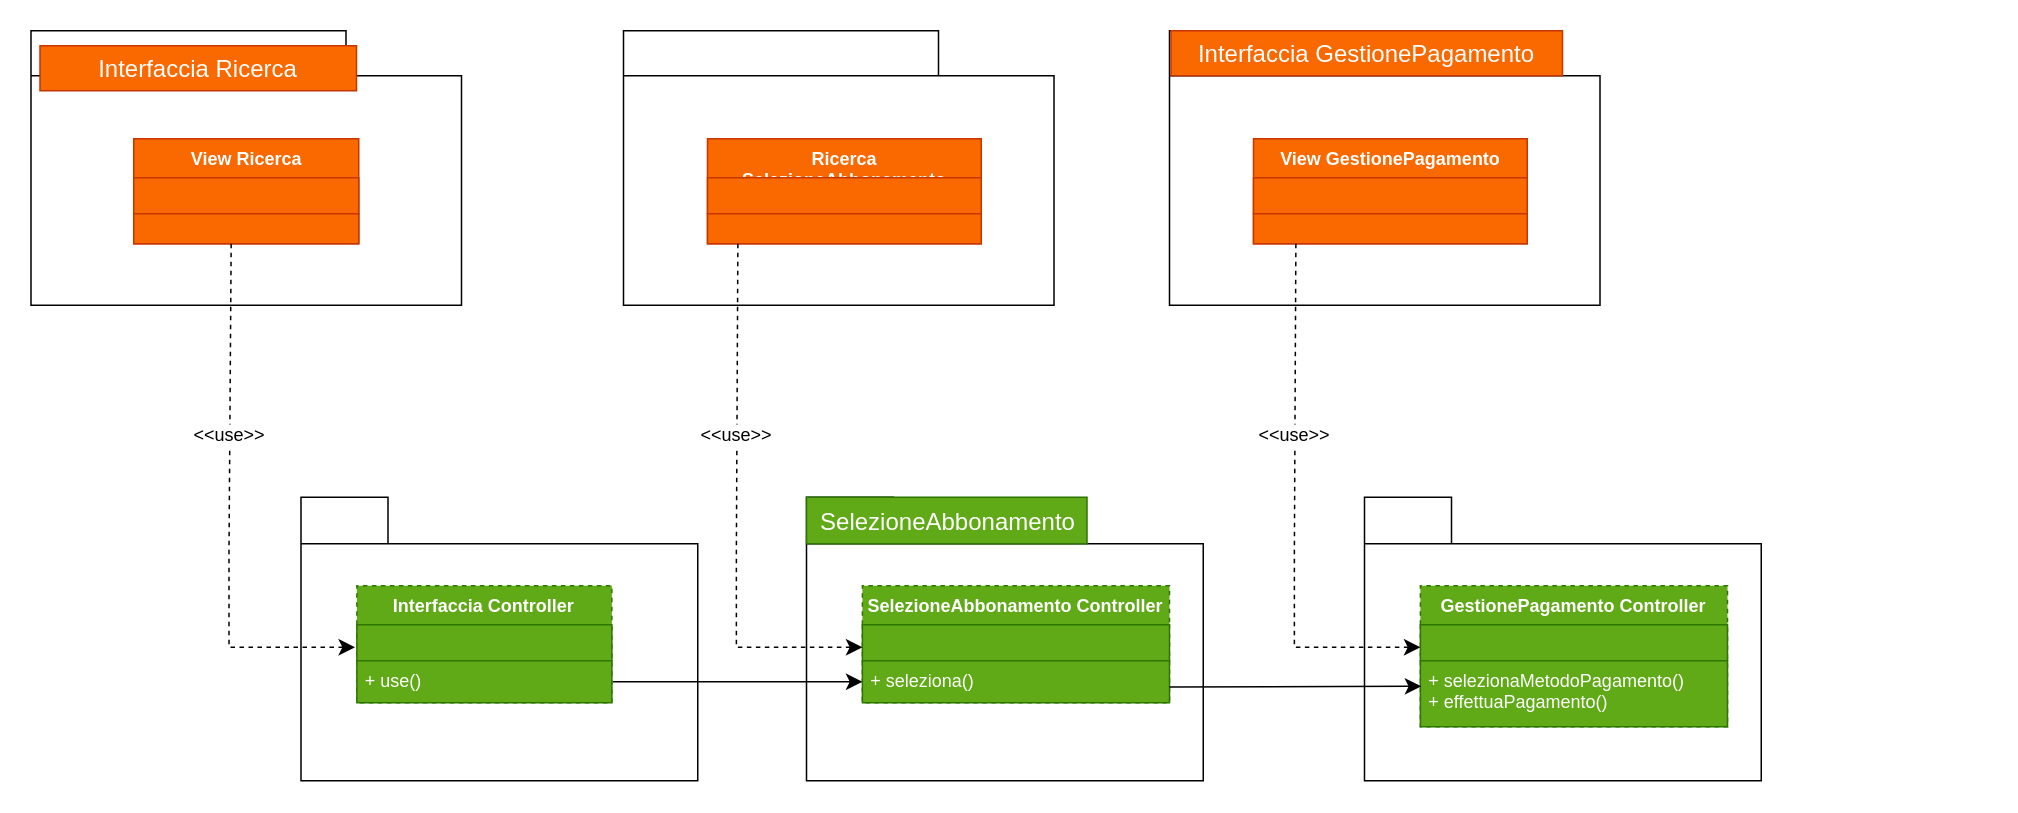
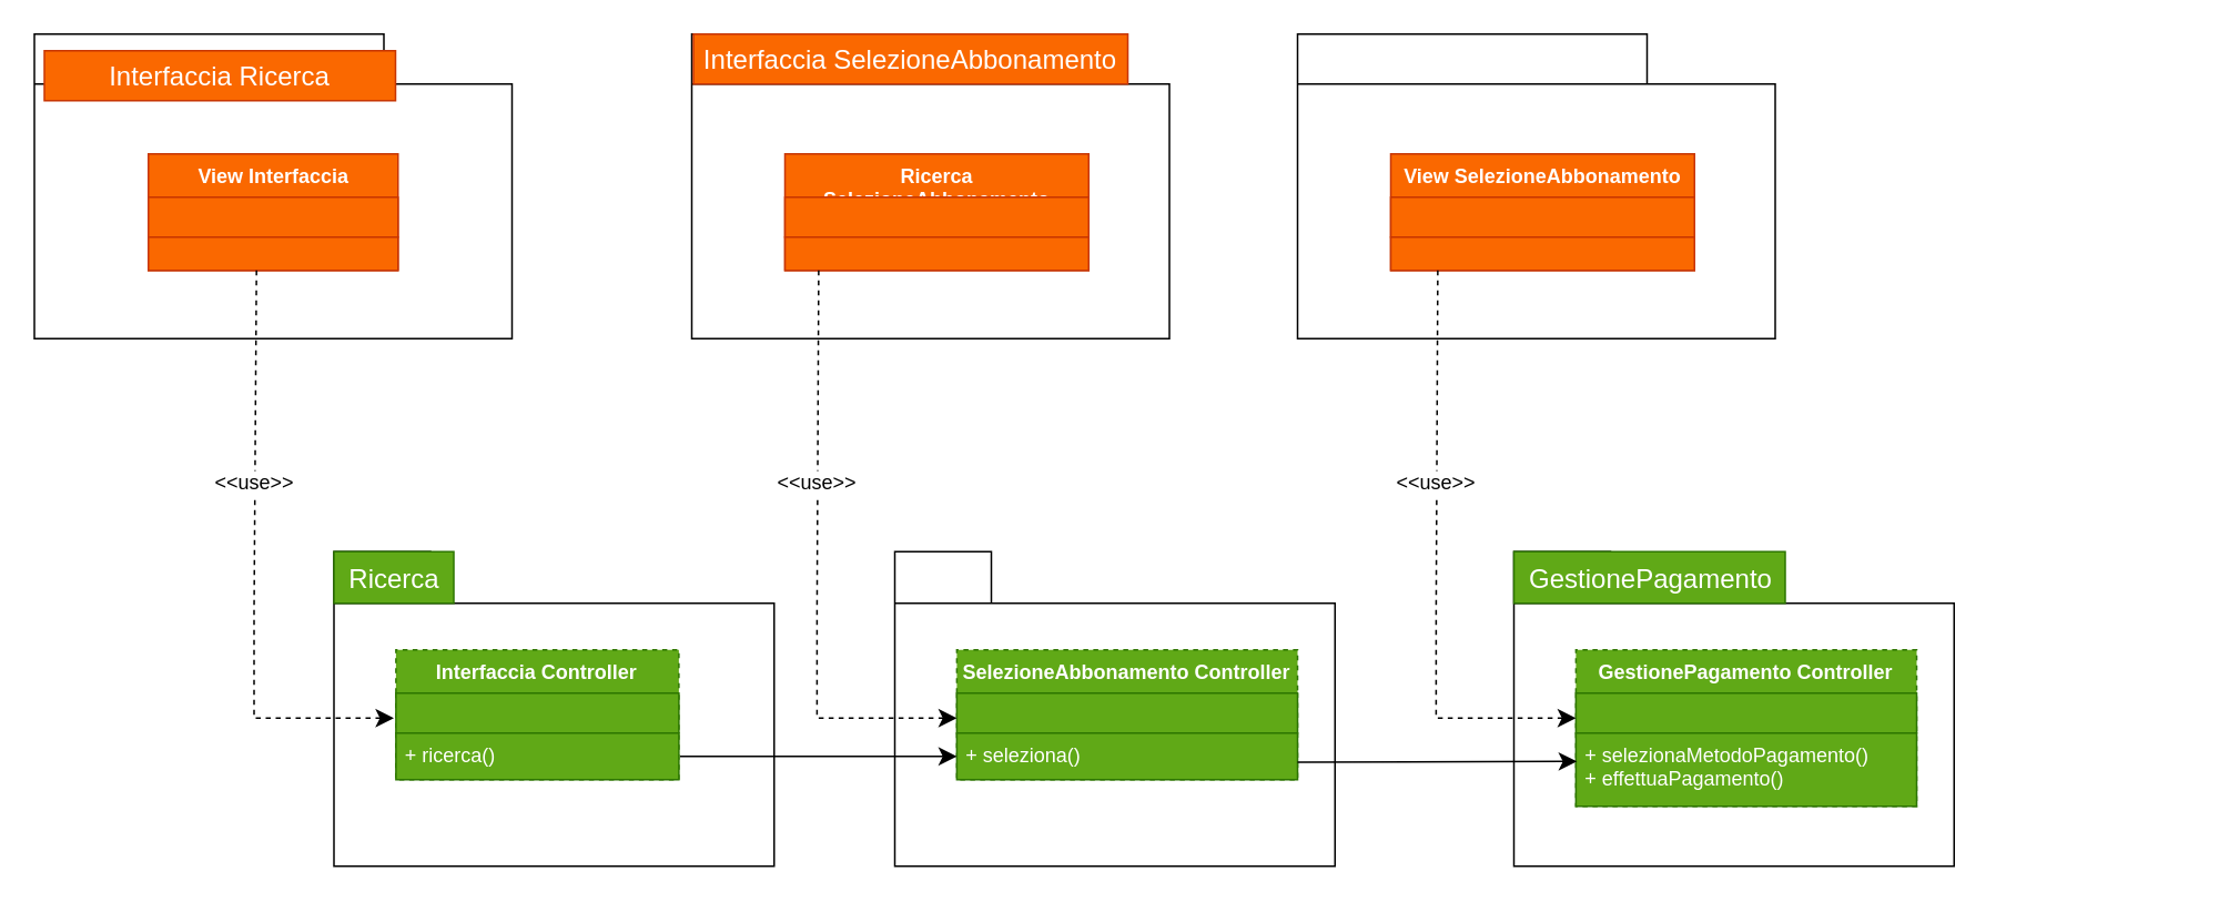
  <mxCell id="0" />
  <mxCell id="1" parent="0" />
  <mxCell id="2" value="" style="shape=folder;fontStyle=1;spacingTop=10;tabWidth=210;tabHeight=30;tabPosition=left;html=1;whiteSpace=wrap;" vertex="1" parent="1"><mxGeometry x="20" y="20" width="287" height="183" as="geometry" /></mxCell>
  <mxCell id="3" value="&lt;font color=&quot;#ffffff&quot;&gt;Interfaccia Ricerca&lt;/font&gt;" style="text;strokeColor=#C73500;fillColor=#fa6800;html=1;align=center;verticalAlign=middle;whiteSpace=wrap;rounded=0;fontSize=16;fontColor=#000000;" vertex="1" parent="1"><mxGeometry x="26" y="30" width="211" height="30" as="geometry" /></mxCell>
  <mxCell id="4" style="edgeStyle=none;curved=1;rounded=0;orthogonalLoop=1;jettySize=auto;html=1;exitX=0.5;exitY=0;exitDx=0;exitDy=0;fontSize=12;startSize=8;endSize=8;" edge="1" parent="1"><mxGeometry relative="1" as="geometry"><mxPoint x="371" y="106" as="sourcePoint" /><mxPoint x="371" y="106" as="targetPoint" /></mxGeometry></mxCell>
  <mxCell id="5" value="" style="shape=folder;fontStyle=1;spacingTop=10;tabWidth=58;tabHeight=31;tabPosition=left;html=1;whiteSpace=wrap;" vertex="1" parent="1"><mxGeometry x="200" y="331" width="264.5" height="189" as="geometry" /></mxCell>
- <mxCell id="7" value="&lt;font color=&quot;#ffffff&quot;&gt;View Ricerca&lt;/font&gt;" style="swimlane;fontStyle=1;align=center;verticalAlign=top;childLayout=stackLayout;horizontal=1;startSize=26;horizontalStack=0;resizeParent=1;resizeParentMax=0;resizeLast=0;collapsible=1;marginBottom=0;whiteSpace=wrap;html=1;fillColor=#fa6800;fontColor=#000000;strokeColor=#C73500;" vertex="1" parent="1"><mxGeometry x="88.5" y="92" width="150" height="70" as="geometry" /></mxCell>
+ <mxCell id="6" value="Ricerca" style="text;html=1;align=center;verticalAlign=middle;resizable=0;points=[];autosize=1;fontSize=16;fillColor=#60a917;fontColor=#ffffff;strokeColor=#2D7600;" vertex="1" parent="1"><mxGeometry x="200" y="331" width="72" height="31" as="geometry" /></mxCell>
+ <mxCell id="7" value="&lt;font color=&quot;#ffffff&quot;&gt;View Interfaccia&lt;/font&gt;" style="swimlane;fontStyle=1;align=center;verticalAlign=top;childLayout=stackLayout;horizontal=1;startSize=26;horizontalStack=0;resizeParent=1;resizeParentMax=0;resizeLast=0;collapsible=1;marginBottom=0;whiteSpace=wrap;html=1;fillColor=#fa6800;fontColor=#000000;strokeColor=#C73500;" vertex="1" parent="1"><mxGeometry x="88.5" y="92" width="150" height="70" as="geometry" /></mxCell>
  <mxCell id="8" value="" style="text;strokeColor=#C73500;fillColor=#fa6800;align=left;verticalAlign=top;spacingLeft=4;spacingRight=4;overflow=hidden;rotatable=0;points=[[0,0.5],[1,0.5]];portConstraint=eastwest;whiteSpace=wrap;html=1;fontColor=#000000;" vertex="1" parent="7"><mxGeometry y="26" width="150" height="24" as="geometry" /></mxCell>
  <mxCell id="9" value="" style="line;strokeWidth=1;fillColor=#fa6800;align=left;verticalAlign=middle;spacingTop=-1;spacingLeft=3;spacingRight=3;rotatable=0;labelPosition=right;points=[];portConstraint=eastwest;strokeColor=#FF8000;fontColor=#000000;" vertex="1" parent="7"><mxGeometry y="50" width="150" as="geometry" /></mxCell>
  <mxCell id="10" value="&lt;div&gt;&lt;br&gt;&lt;/div&gt;&lt;div&gt;&lt;br&gt;&lt;/div&gt;" style="text;strokeColor=#C73500;fillColor=#fa6800;align=left;verticalAlign=top;spacingLeft=4;spacingRight=4;overflow=hidden;rotatable=0;points=[[0,0.5],[1,0.5]];portConstraint=eastwest;whiteSpace=wrap;html=1;fontColor=#000000;" vertex="1" parent="7"><mxGeometry y="50" width="150" height="20" as="geometry" /></mxCell>
  <mxCell id="11" value="Interfaccia Controller" style="swimlane;fontStyle=1;align=center;verticalAlign=top;childLayout=stackLayout;horizontal=1;startSize=26;horizontalStack=0;resizeParent=1;resizeParentMax=0;resizeLast=0;collapsible=1;marginBottom=0;whiteSpace=wrap;html=1;fillColor=#60a917;fontColor=#ffffff;strokeColor=#2D7600;dashed=1;" vertex="1" parent="1"><mxGeometry x="237.25" y="390" width="170" height="78" as="geometry" /></mxCell>
  <mxCell id="12" value="" style="text;strokeColor=#2D7600;fillColor=#60a917;align=left;verticalAlign=top;spacingLeft=4;spacingRight=4;overflow=hidden;rotatable=0;points=[[0,0.5],[1,0.5]];portConstraint=eastwest;whiteSpace=wrap;html=1;fontColor=#ffffff;" vertex="1" parent="11"><mxGeometry y="26" width="170" height="24" as="geometry" /></mxCell>
  <mxCell id="13" value="" style="line;strokeWidth=1;fillColor=#fa6800;align=left;verticalAlign=middle;spacingTop=-1;spacingLeft=3;spacingRight=3;rotatable=0;labelPosition=right;points=[];portConstraint=eastwest;strokeColor=#FF8000;fontColor=#000000;" vertex="1" parent="11"><mxGeometry y="50" width="170" as="geometry" /></mxCell>
- <mxCell id="14" value="+ use()" style="text;strokeColor=#2D7600;fillColor=#60a917;align=left;verticalAlign=top;spacingLeft=4;spacingRight=4;overflow=hidden;rotatable=0;points=[[0,0.5],[1,0.5]];portConstraint=eastwest;whiteSpace=wrap;html=1;fontColor=#ffffff;" vertex="1" parent="11"><mxGeometry y="50" width="170" height="28" as="geometry" /></mxCell>
+ <mxCell id="14" value="+ ricerca()" style="text;strokeColor=#2D7600;fillColor=#60a917;align=left;verticalAlign=top;spacingLeft=4;spacingRight=4;overflow=hidden;rotatable=0;points=[[0,0.5],[1,0.5]];portConstraint=eastwest;whiteSpace=wrap;html=1;fontColor=#ffffff;" vertex="1" parent="11"><mxGeometry y="50" width="170" height="28" as="geometry" /></mxCell>
  <mxCell id="15" style="edgeStyle=none;curved=0;rounded=0;orthogonalLoop=1;jettySize=auto;html=1;exitX=0.5;exitY=1;exitDx=0;exitDy=0;fontSize=12;startSize=8;endSize=8;entryX=0;entryY=0.25;entryDx=0;entryDy=0;dashed=1;strokeColor=none;" edge="1" parent="1" target="11"><mxGeometry relative="1" as="geometry"><mxPoint x="47" y="292" as="sourcePoint" /><mxPoint x="47" y="611" as="targetPoint" /><Array as="points"><mxPoint x="47" y="512" /></Array></mxGeometry></mxCell>
  <mxCell id="16" style="edgeStyle=none;curved=0;rounded=0;orthogonalLoop=1;jettySize=auto;html=1;exitX=0.433;exitY=1;exitDx=0;exitDy=0;fontSize=12;startSize=8;endSize=8;dashed=1;exitPerimeter=0;" edge="1" parent="1" source="10"><mxGeometry relative="1" as="geometry"><mxPoint x="77" y="292" as="sourcePoint" /><mxPoint x="236" y="431" as="targetPoint" /><Array as="points"><mxPoint x="152" y="367" /><mxPoint x="152" y="431" /></Array></mxGeometry></mxCell>
  <mxCell id="17" value="&amp;lt;&amp;lt;use&amp;gt;&amp;gt;" style="edgeLabel;html=1;align=center;verticalAlign=middle;resizable=0;points=[];fontSize=12;" vertex="1" connectable="0" parent="16"><mxGeometry x="-0.272" y="-1" relative="1" as="geometry"><mxPoint as="offset" /></mxGeometry></mxCell>
  <mxCell id="18" value="" style="shape=folder;fontStyle=1;spacingTop=10;tabWidth=210;tabHeight=30;tabPosition=left;html=1;whiteSpace=wrap;" vertex="1" parent="1"><mxGeometry x="415" y="20" width="287" height="183" as="geometry" /></mxCell>
+ <mxCell id="19" value="&lt;font color=&quot;#ffffff&quot;&gt;Interfaccia SelezioneAbbonamento&lt;br&gt;&lt;/font&gt;" style="text;strokeColor=#C73500;fillColor=#fa6800;html=1;align=center;verticalAlign=middle;whiteSpace=wrap;rounded=0;fontSize=16;fontColor=#000000;" vertex="1" parent="1"><mxGeometry x="416" y="20" width="261" height="30" as="geometry" /></mxCell>
  <mxCell id="20" style="edgeStyle=none;curved=1;rounded=0;orthogonalLoop=1;jettySize=auto;html=1;exitX=0.5;exitY=0;exitDx=0;exitDy=0;fontSize=12;startSize=8;endSize=8;" edge="1" parent="1"><mxGeometry relative="1" as="geometry"><mxPoint x="766" y="106" as="sourcePoint" /><mxPoint x="766" y="106" as="targetPoint" /></mxGeometry></mxCell>
  <mxCell id="21" value="" style="shape=folder;fontStyle=1;spacingTop=10;tabWidth=58;tabHeight=31;tabPosition=left;html=1;whiteSpace=wrap;" vertex="1" parent="1"><mxGeometry x="537" y="331" width="264.5" height="189" as="geometry" /></mxCell>
- <mxCell id="22" value="SelezioneAbbonamento" style="text;html=1;align=center;verticalAlign=middle;resizable=0;points=[];autosize=1;fontSize=16;fillColor=#60a917;fontColor=#ffffff;strokeColor=#2D7600;" vertex="1" parent="1"><mxGeometry x="537" y="331" width="187" height="31" as="geometry" /></mxCell>
  <mxCell id="23" value="&lt;font color=&quot;#ffffff&quot;&gt;Ricerca SelezioneAbbonamento&lt;br&gt;&lt;/font&gt;" style="swimlane;fontStyle=1;align=center;verticalAlign=top;childLayout=stackLayout;horizontal=1;startSize=26;horizontalStack=0;resizeParent=1;resizeParentMax=0;resizeLast=0;collapsible=1;marginBottom=0;whiteSpace=wrap;html=1;fillColor=#fa6800;fontColor=#000000;strokeColor=#C73500;" vertex="1" parent="1"><mxGeometry x="471" y="92" width="182.5" height="70" as="geometry" /></mxCell>
  <mxCell id="24" value="" style="text;strokeColor=#C73500;fillColor=#fa6800;align=left;verticalAlign=top;spacingLeft=4;spacingRight=4;overflow=hidden;rotatable=0;points=[[0,0.5],[1,0.5]];portConstraint=eastwest;whiteSpace=wrap;html=1;fontColor=#000000;" vertex="1" parent="23"><mxGeometry y="26" width="182.5" height="24" as="geometry" /></mxCell>
  <mxCell id="25" value="" style="line;strokeWidth=1;fillColor=#fa6800;align=left;verticalAlign=middle;spacingTop=-1;spacingLeft=3;spacingRight=3;rotatable=0;labelPosition=right;points=[];portConstraint=eastwest;strokeColor=#FF8000;fontColor=#000000;" vertex="1" parent="23"><mxGeometry y="50" width="182.5" as="geometry" /></mxCell>
  <mxCell id="26" value="&lt;div&gt;&lt;br&gt;&lt;/div&gt;&lt;div&gt;&lt;br&gt;&lt;/div&gt;" style="text;strokeColor=#C73500;fillColor=#fa6800;align=left;verticalAlign=top;spacingLeft=4;spacingRight=4;overflow=hidden;rotatable=0;points=[[0,0.5],[1,0.5]];portConstraint=eastwest;whiteSpace=wrap;html=1;fontColor=#000000;" vertex="1" parent="23"><mxGeometry y="50" width="182.5" height="20" as="geometry" /></mxCell>
  <mxCell id="27" value="SelezioneAbbonamento Controller" style="swimlane;fontStyle=1;align=center;verticalAlign=top;childLayout=stackLayout;horizontal=1;startSize=26;horizontalStack=0;resizeParent=1;resizeParentMax=0;resizeLast=0;collapsible=1;marginBottom=0;whiteSpace=wrap;html=1;fillColor=#60a917;fontColor=#ffffff;strokeColor=#2D7600;dashed=1;" vertex="1" parent="1"><mxGeometry x="574.25" y="390" width="204.75" height="78" as="geometry" /></mxCell>
  <mxCell id="28" value="" style="text;strokeColor=#2D7600;fillColor=#60a917;align=left;verticalAlign=top;spacingLeft=4;spacingRight=4;overflow=hidden;rotatable=0;points=[[0,0.5],[1,0.5]];portConstraint=eastwest;whiteSpace=wrap;html=1;fontColor=#ffffff;" vertex="1" parent="27"><mxGeometry y="26" width="204.75" height="24" as="geometry" /></mxCell>
  <mxCell id="29" value="" style="line;strokeWidth=1;fillColor=#fa6800;align=left;verticalAlign=middle;spacingTop=-1;spacingLeft=3;spacingRight=3;rotatable=0;labelPosition=right;points=[];portConstraint=eastwest;strokeColor=#FF8000;fontColor=#000000;" vertex="1" parent="27"><mxGeometry y="50" width="204.75" as="geometry" /></mxCell>
  <mxCell id="30" value="+ seleziona()" style="text;strokeColor=#2D7600;fillColor=#60a917;align=left;verticalAlign=top;spacingLeft=4;spacingRight=4;overflow=hidden;rotatable=0;points=[[0,0.5],[1,0.5]];portConstraint=eastwest;whiteSpace=wrap;html=1;fontColor=#ffffff;" vertex="1" parent="27"><mxGeometry y="50" width="204.75" height="28" as="geometry" /></mxCell>
  <mxCell id="31" style="edgeStyle=none;curved=0;rounded=0;orthogonalLoop=1;jettySize=auto;html=1;exitX=0.5;exitY=1;exitDx=0;exitDy=0;fontSize=12;startSize=8;endSize=8;entryX=0;entryY=0.25;entryDx=0;entryDy=0;dashed=1;strokeColor=none;" edge="1" parent="1" target="27"><mxGeometry relative="1" as="geometry"><mxPoint x="445" y="292" as="sourcePoint" /><mxPoint x="445" y="611" as="targetPoint" /><Array as="points"><mxPoint x="445" y="512" /><mxPoint x="525" y="469" /></Array></mxGeometry></mxCell>
  <mxCell id="32" style="edgeStyle=none;curved=1;rounded=0;orthogonalLoop=1;jettySize=auto;html=1;fontSize=12;startSize=8;endSize=8;" edge="1" parent="1" target="30"><mxGeometry relative="1" as="geometry"><mxPoint x="536" y="458" as="targetPoint" /><mxPoint x="408" y="454" as="sourcePoint" /></mxGeometry></mxCell>
  <mxCell id="33" value="" style="shape=folder;fontStyle=1;spacingTop=10;tabWidth=210;tabHeight=30;tabPosition=left;html=1;whiteSpace=wrap;" vertex="1" parent="1"><mxGeometry x="779" y="20" width="287" height="183" as="geometry" /></mxCell>
- <mxCell id="34" value="&lt;font color=&quot;#ffffff&quot;&gt;Interfaccia GestionePagamento&lt;/font&gt;" style="text;strokeColor=#C73500;fillColor=#fa6800;html=1;align=center;verticalAlign=middle;whiteSpace=wrap;rounded=0;fontSize=16;fontColor=#000000;" vertex="1" parent="1"><mxGeometry x="780" y="20" width="261" height="30" as="geometry" /></mxCell>
  <mxCell id="35" style="edgeStyle=none;curved=1;rounded=0;orthogonalLoop=1;jettySize=auto;html=1;exitX=0.5;exitY=0;exitDx=0;exitDy=0;fontSize=12;startSize=8;endSize=8;" edge="1" parent="1"><mxGeometry relative="1" as="geometry"><mxPoint x="1323" y="106" as="sourcePoint" /><mxPoint x="1323" y="106" as="targetPoint" /></mxGeometry></mxCell>
  <mxCell id="36" value="" style="shape=folder;fontStyle=1;spacingTop=10;tabWidth=58;tabHeight=31;tabPosition=left;html=1;whiteSpace=wrap;" vertex="1" parent="1"><mxGeometry x="909" y="331" width="264.5" height="189" as="geometry" /></mxCell>
- <mxCell id="38" value="&lt;font color=&quot;#ffffff&quot;&gt;View GestionePagamento&lt;/font&gt;" style="swimlane;fontStyle=1;align=center;verticalAlign=top;childLayout=stackLayout;horizontal=1;startSize=26;horizontalStack=0;resizeParent=1;resizeParentMax=0;resizeLast=0;collapsible=1;marginBottom=0;whiteSpace=wrap;html=1;fillColor=#fa6800;fontColor=#000000;strokeColor=#C73500;" vertex="1" parent="1"><mxGeometry x="835" y="92" width="182.5" height="70" as="geometry" /></mxCell>
+ <mxCell id="37" value="GestionePagamento" style="text;html=1;align=center;verticalAlign=middle;resizable=0;points=[];autosize=1;fontSize=16;fillColor=#60a917;fontColor=#ffffff;strokeColor=#2D7600;" vertex="1" parent="1"><mxGeometry x="909" y="331" width="163" height="31" as="geometry" /></mxCell>
+ <mxCell id="38" value="&lt;font color=&quot;#ffffff&quot;&gt;View SelezioneAbbonamento&lt;/font&gt;" style="swimlane;fontStyle=1;align=center;verticalAlign=top;childLayout=stackLayout;horizontal=1;startSize=26;horizontalStack=0;resizeParent=1;resizeParentMax=0;resizeLast=0;collapsible=1;marginBottom=0;whiteSpace=wrap;html=1;fillColor=#fa6800;fontColor=#000000;strokeColor=#C73500;" vertex="1" parent="1"><mxGeometry x="835" y="92" width="182.5" height="70" as="geometry" /></mxCell>
  <mxCell id="39" value="" style="text;strokeColor=#C73500;fillColor=#fa6800;align=left;verticalAlign=top;spacingLeft=4;spacingRight=4;overflow=hidden;rotatable=0;points=[[0,0.5],[1,0.5]];portConstraint=eastwest;whiteSpace=wrap;html=1;fontColor=#000000;" vertex="1" parent="38"><mxGeometry y="26" width="182.5" height="24" as="geometry" /></mxCell>
  <mxCell id="40" value="" style="line;strokeWidth=1;fillColor=#fa6800;align=left;verticalAlign=middle;spacingTop=-1;spacingLeft=3;spacingRight=3;rotatable=0;labelPosition=right;points=[];portConstraint=eastwest;strokeColor=#FF8000;fontColor=#000000;" vertex="1" parent="38"><mxGeometry y="50" width="182.5" as="geometry" /></mxCell>
  <mxCell id="41" value="&lt;div&gt;&lt;br&gt;&lt;/div&gt;&lt;div&gt;&lt;br&gt;&lt;/div&gt;" style="text;strokeColor=#C73500;fillColor=#fa6800;align=left;verticalAlign=top;spacingLeft=4;spacingRight=4;overflow=hidden;rotatable=0;points=[[0,0.5],[1,0.5]];portConstraint=eastwest;whiteSpace=wrap;html=1;fontColor=#000000;" vertex="1" parent="38"><mxGeometry y="50" width="182.5" height="20" as="geometry" /></mxCell>
  <mxCell id="42" value="GestionePagamento Controller" style="swimlane;fontStyle=1;align=center;verticalAlign=top;childLayout=stackLayout;horizontal=1;startSize=26;horizontalStack=0;resizeParent=1;resizeParentMax=0;resizeLast=0;collapsible=1;marginBottom=0;whiteSpace=wrap;html=1;fillColor=#60a917;fontColor=#ffffff;strokeColor=#2D7600;dashed=1;" vertex="1" parent="1"><mxGeometry x="946.25" y="390" width="204.75" height="94" as="geometry" /></mxCell>
  <mxCell id="43" value="" style="text;strokeColor=#2D7600;fillColor=#60a917;align=left;verticalAlign=top;spacingLeft=4;spacingRight=4;overflow=hidden;rotatable=0;points=[[0,0.5],[1,0.5]];portConstraint=eastwest;whiteSpace=wrap;html=1;fontColor=#ffffff;" vertex="1" parent="42"><mxGeometry y="26" width="204.75" height="24" as="geometry" /></mxCell>
  <mxCell id="44" value="" style="line;strokeWidth=1;fillColor=#fa6800;align=left;verticalAlign=middle;spacingTop=-1;spacingLeft=3;spacingRight=3;rotatable=0;labelPosition=right;points=[];portConstraint=eastwest;strokeColor=#FF8000;fontColor=#000000;" vertex="1" parent="42"><mxGeometry y="50" width="204.75" as="geometry" /></mxCell>
  <mxCell id="45" value="&lt;div&gt;+ selezionaMetodoPagamento()&lt;/div&gt;&lt;div&gt;+ effettuaPagamento()&lt;br&gt;&lt;/div&gt;" style="text;strokeColor=#2D7600;fillColor=#60a917;align=left;verticalAlign=top;spacingLeft=4;spacingRight=4;overflow=hidden;rotatable=0;points=[[0,0.5],[1,0.5]];portConstraint=eastwest;whiteSpace=wrap;html=1;fontColor=#ffffff;" vertex="1" parent="42"><mxGeometry y="50" width="204.75" height="44" as="geometry" /></mxCell>
  <mxCell id="46" style="edgeStyle=none;curved=0;rounded=0;orthogonalLoop=1;jettySize=auto;html=1;exitX=0.5;exitY=1;exitDx=0;exitDy=0;fontSize=12;startSize=8;endSize=8;entryX=0;entryY=0.25;entryDx=0;entryDy=0;dashed=1;strokeColor=none;" edge="1" parent="1" target="42"><mxGeometry relative="1" as="geometry"><mxPoint x="925" y="292" as="sourcePoint" /><mxPoint x="925" y="611" as="targetPoint" /><Array as="points"><mxPoint x="925" y="512" /><mxPoint x="1005" y="469" /></Array></mxGeometry></mxCell>
  <mxCell id="47" style="edgeStyle=none;curved=1;rounded=0;orthogonalLoop=1;jettySize=auto;html=1;exitX=1;exitY=0.5;exitDx=0;exitDy=0;fontSize=12;startSize=8;endSize=8;entryX=0.003;entryY=0.306;entryDx=0;entryDy=0;entryPerimeter=0;" edge="1" parent="1"><mxGeometry relative="1" as="geometry"><mxPoint x="779" y="457.54" as="sourcePoint" /><mxPoint x="946.864" y="457.004" as="targetPoint" /></mxGeometry></mxCell>
  <mxCell id="48" style="edgeStyle=none;curved=0;rounded=0;orthogonalLoop=1;jettySize=auto;html=1;exitX=0.433;exitY=1;exitDx=0;exitDy=0;fontSize=12;startSize=8;endSize=8;dashed=1;exitPerimeter=0;" edge="1" parent="1"><mxGeometry relative="1" as="geometry"><mxPoint x="491.25" y="162" as="sourcePoint" /><mxPoint x="574.25" y="431" as="targetPoint" /><Array as="points"><mxPoint x="490.25" y="367" /><mxPoint x="490.25" y="431" /></Array></mxGeometry></mxCell>
  <mxCell id="49" value="&amp;lt;&amp;lt;use&amp;gt;&amp;gt;" style="edgeLabel;html=1;align=center;verticalAlign=middle;resizable=0;points=[];fontSize=12;" vertex="1" connectable="0" parent="48"><mxGeometry x="-0.272" y="-1" relative="1" as="geometry"><mxPoint as="offset" /></mxGeometry></mxCell>
  <mxCell id="50" style="edgeStyle=none;curved=0;rounded=0;orthogonalLoop=1;jettySize=auto;html=1;exitX=0.433;exitY=1;exitDx=0;exitDy=0;fontSize=12;startSize=8;endSize=8;dashed=1;exitPerimeter=0;" edge="1" parent="1"><mxGeometry relative="1" as="geometry"><mxPoint x="863.25" y="162" as="sourcePoint" /><mxPoint x="946.25" y="431" as="targetPoint" /><Array as="points"><mxPoint x="862.25" y="367" /><mxPoint x="862.25" y="431" /></Array></mxGeometry></mxCell>
  <mxCell id="51" value="&amp;lt;&amp;lt;use&amp;gt;&amp;gt;" style="edgeLabel;html=1;align=center;verticalAlign=middle;resizable=0;points=[];fontSize=12;" vertex="1" connectable="0" parent="50"><mxGeometry x="-0.272" y="-1" relative="1" as="geometry"><mxPoint as="offset" /></mxGeometry></mxCell>
